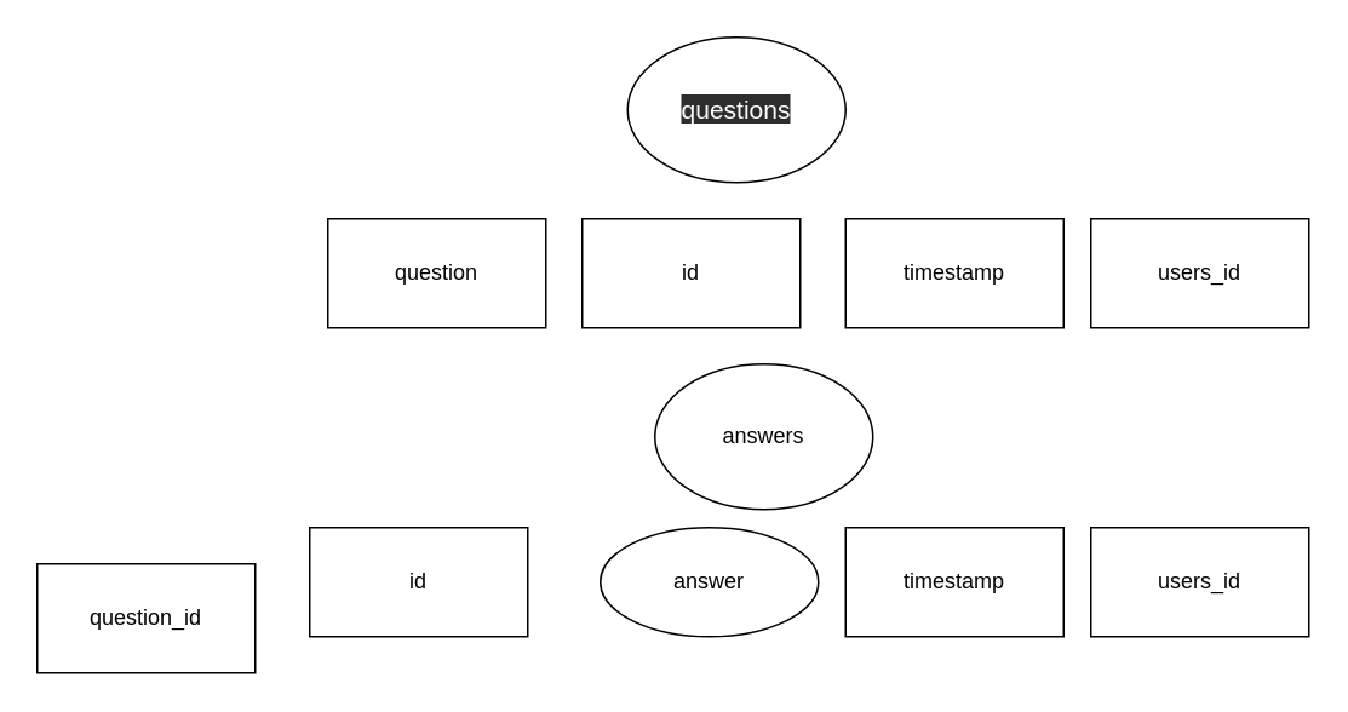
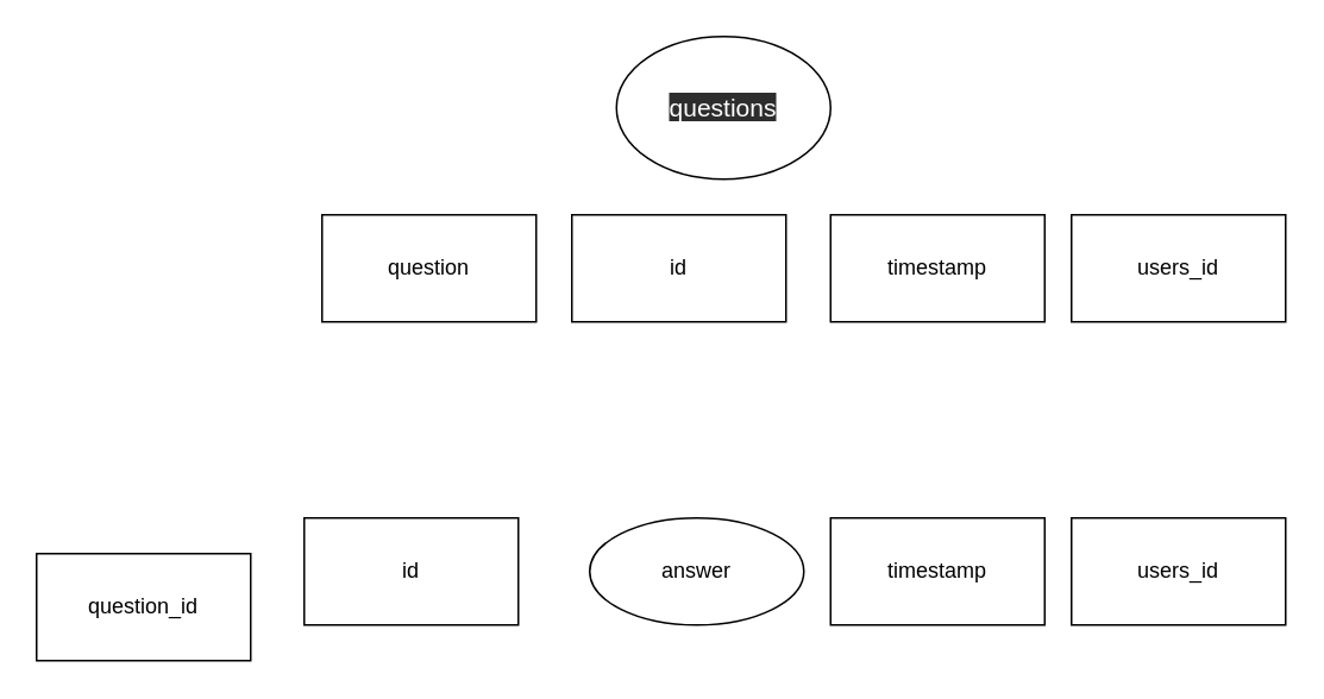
  <mxCell id="0" />
  <mxCell id="1" parent="0" />
  <mxCell id="2" value="&lt;span style=&quot;color: rgb(255 , 255 , 255) ; font-family: , &amp;#34;blinkmacsystemfont&amp;#34; , &amp;#34;segoe ui&amp;#34; , , &amp;#34;apple color emoji&amp;#34; , &amp;#34;segoe ui emoji&amp;#34; , &amp;#34;segoe ui web&amp;#34; , sans-serif ; font-size: 14px ; background-color: rgb(45 , 45 , 45)&quot;&gt;questions&lt;/span&gt;" style="ellipse;whiteSpace=wrap;html=1;" vertex="1" parent="1"><mxGeometry x="345" y="20" width="120" height="80" as="geometry" /></mxCell>
  <mxCell id="3" value="question" style="rounded=0;whiteSpace=wrap;html=1;" vertex="1" parent="1"><mxGeometry x="180" y="120" width="120" height="60" as="geometry" /></mxCell>
  <mxCell id="4" value="id" style="rounded=0;whiteSpace=wrap;html=1;" vertex="1" parent="1"><mxGeometry x="320" y="120" width="120" height="60" as="geometry" /></mxCell>
  <mxCell id="5" value="timestamp" style="rounded=0;whiteSpace=wrap;html=1;" vertex="1" parent="1"><mxGeometry x="465" y="120" width="120" height="60" as="geometry" /></mxCell>
  <mxCell id="6" value="users_id&lt;br&gt;" style="rounded=0;whiteSpace=wrap;html=1;" vertex="1" parent="1"><mxGeometry x="600" y="120" width="120" height="60" as="geometry" /></mxCell>
- <mxCell id="7" value="answers" style="ellipse;whiteSpace=wrap;html=1;" vertex="1" parent="1"><mxGeometry x="360" y="200" width="120" height="80" as="geometry" /></mxCell>
  <mxCell id="8" value="answer" style="ellipse;whiteSpace=wrap;html=1;" vertex="1" parent="1"><mxGeometry x="330" y="290" width="120" height="60" as="geometry" /></mxCell>
  <mxCell id="9" value="id" style="rounded=0;whiteSpace=wrap;html=1;" vertex="1" parent="1"><mxGeometry x="170" y="290" width="120" height="60" as="geometry" /></mxCell>
  <mxCell id="10" value="timestamp" style="rounded=0;whiteSpace=wrap;html=1;" vertex="1" parent="1"><mxGeometry x="465" y="290" width="120" height="60" as="geometry" /></mxCell>
  <mxCell id="11" value="users_id&lt;br&gt;" style="rounded=0;whiteSpace=wrap;html=1;" vertex="1" parent="1"><mxGeometry x="600" y="290" width="120" height="60" as="geometry" /></mxCell>
  <mxCell id="12" value="question_id" style="rounded=0;whiteSpace=wrap;html=1;" vertex="1" parent="1"><mxGeometry x="20" y="310" width="120" height="60" as="geometry" /></mxCell>
